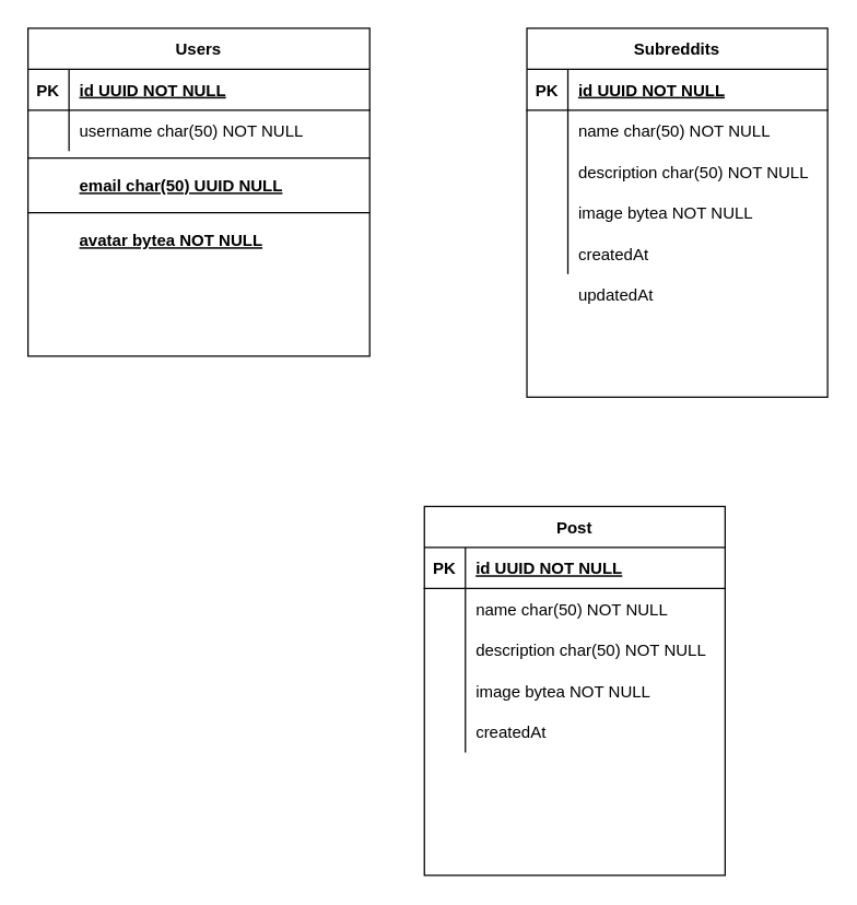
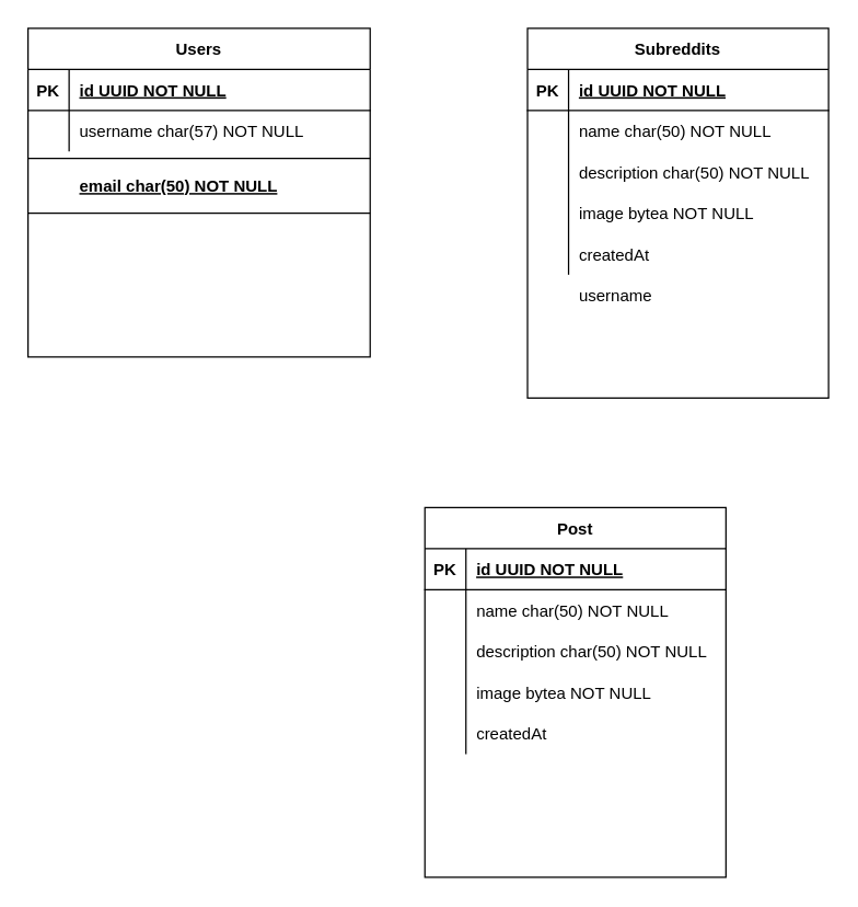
  <mxCell id="0" />
  <mxCell id="1" parent="0" />
  <mxCell id="2" value="Users" style="shape=table;startSize=30;container=1;collapsible=1;childLayout=tableLayout;fixedRows=1;rowLines=0;fontStyle=1;align=center;resizeLast=1;" parent="1" vertex="1"><mxGeometry x="20" y="20" width="250" height="240" as="geometry"><mxRectangle x="60" y="110" width="70" height="30" as="alternateBounds" /></mxGeometry></mxCell>
  <mxCell id="3" value="" style="shape=partialRectangle;collapsible=0;dropTarget=0;pointerEvents=0;fillColor=none;points=[[0,0.5],[1,0.5]];portConstraint=eastwest;top=0;left=0;right=0;bottom=1;" parent="2" vertex="1"><mxGeometry y="30" width="250" height="30" as="geometry" /></mxCell>
  <mxCell id="4" value="PK" style="shape=partialRectangle;overflow=hidden;connectable=0;fillColor=none;top=0;left=0;bottom=0;right=0;fontStyle=1;" parent="3" vertex="1"><mxGeometry width="30" height="30" as="geometry" /></mxCell>
  <mxCell id="5" value="id UUID NOT NULL " style="shape=partialRectangle;overflow=hidden;connectable=0;fillColor=none;top=0;left=0;bottom=0;right=0;align=left;spacingLeft=6;fontStyle=5;" parent="3" vertex="1"><mxGeometry x="30" width="220" height="30" as="geometry" /></mxCell>
  <mxCell id="6" value="" style="shape=partialRectangle;collapsible=0;dropTarget=0;pointerEvents=0;fillColor=none;points=[[0,0.5],[1,0.5]];portConstraint=eastwest;top=0;left=0;right=0;bottom=0;" parent="2" vertex="1"><mxGeometry y="60" width="250" height="30" as="geometry" /></mxCell>
  <mxCell id="7" value="" style="shape=partialRectangle;overflow=hidden;connectable=0;fillColor=none;top=0;left=0;bottom=0;right=0;" parent="6" vertex="1"><mxGeometry width="30" height="30" as="geometry" /></mxCell>
- <mxCell id="8" value="username char(50) NOT NULL" style="shape=partialRectangle;overflow=hidden;connectable=0;fillColor=none;top=0;left=0;bottom=0;right=0;align=left;spacingLeft=6;" parent="6" vertex="1"><mxGeometry x="30" width="220" height="30" as="geometry" /></mxCell>
+ <mxCell id="8" value="username char(57) NOT NULL" style="shape=partialRectangle;overflow=hidden;connectable=0;fillColor=none;top=0;left=0;bottom=0;right=0;align=left;spacingLeft=6;" parent="6" vertex="1"><mxGeometry x="30" width="220" height="30" as="geometry" /></mxCell>
  <mxCell id="9" value="" style="line;strokeWidth=1;rotatable=0;dashed=0;labelPosition=right;align=left;verticalAlign=middle;spacingTop=0;spacingLeft=6;points=[];portConstraint=eastwest;fillColor=none;" vertex="1" parent="1"><mxGeometry x="20" y="110" width="250" height="10" as="geometry" /></mxCell>
- <mxCell id="10" value="email char(50) UUID NULL" style="shape=partialRectangle;overflow=hidden;connectable=0;top=0;left=0;bottom=0;right=0;align=left;spacingLeft=6;fontStyle=5;fillColor=none;strokeWidth=9;" vertex="1" parent="1"><mxGeometry x="50" y="120" width="220" height="30" as="geometry" /></mxCell>
+ <mxCell id="10" value="email char(50) NOT NULL" style="shape=partialRectangle;overflow=hidden;connectable=0;top=0;left=0;bottom=0;right=0;align=left;spacingLeft=6;fontStyle=5;fillColor=none;strokeWidth=9;" vertex="1" parent="1"><mxGeometry x="50" y="120" width="220" height="30" as="geometry" /></mxCell>
  <mxCell id="11" value="" style="line;strokeWidth=1;rotatable=0;dashed=0;labelPosition=right;align=left;verticalAlign=middle;spacingTop=0;spacingLeft=6;points=[];portConstraint=eastwest;fillColor=none;" vertex="1" parent="1"><mxGeometry x="20" y="150" width="250" height="10" as="geometry" /></mxCell>
- <mxCell id="12" value="avatar bytea NOT NULL" style="shape=partialRectangle;overflow=hidden;connectable=0;top=0;left=0;bottom=0;right=0;align=left;spacingLeft=6;fontStyle=5;fillColor=none;strokeWidth=9;" vertex="1" parent="1"><mxGeometry x="50" y="160" width="220" height="30" as="geometry" /></mxCell>
  <mxCell id="13" value="Subreddits" style="shape=table;startSize=30;container=1;collapsible=1;childLayout=tableLayout;fixedRows=1;rowLines=0;fontStyle=1;align=center;resizeLast=1;strokeWidth=1;fillColor=none;" vertex="1" parent="1"><mxGeometry x="385" y="20" width="220" height="270" as="geometry" /></mxCell>
  <mxCell id="14" value="" style="shape=partialRectangle;collapsible=0;dropTarget=0;pointerEvents=0;fillColor=none;top=0;left=0;bottom=1;right=0;points=[[0,0.5],[1,0.5]];portConstraint=eastwest;" vertex="1" parent="13"><mxGeometry y="30" width="220" height="30" as="geometry" /></mxCell>
  <mxCell id="15" value="PK" style="shape=partialRectangle;connectable=0;fillColor=none;top=0;left=0;bottom=0;right=0;fontStyle=1;overflow=hidden;" vertex="1" parent="14"><mxGeometry width="30" height="30" as="geometry" /></mxCell>
  <mxCell id="16" value="id UUID NOT NULL" style="shape=partialRectangle;connectable=0;fillColor=none;top=0;left=0;bottom=0;right=0;align=left;spacingLeft=6;fontStyle=5;overflow=hidden;" vertex="1" parent="14"><mxGeometry x="30" width="190" height="30" as="geometry" /></mxCell>
  <mxCell id="17" value="" style="shape=partialRectangle;collapsible=0;dropTarget=0;pointerEvents=0;fillColor=none;top=0;left=0;bottom=0;right=0;points=[[0,0.5],[1,0.5]];portConstraint=eastwest;" vertex="1" parent="13"><mxGeometry y="60" width="220" height="30" as="geometry" /></mxCell>
  <mxCell id="18" value="" style="shape=partialRectangle;connectable=0;fillColor=none;top=0;left=0;bottom=0;right=0;editable=1;overflow=hidden;" vertex="1" parent="17"><mxGeometry width="30" height="30" as="geometry" /></mxCell>
  <mxCell id="19" value="name char(50) NOT NULL" style="shape=partialRectangle;connectable=0;fillColor=none;top=0;left=0;bottom=0;right=0;align=left;spacingLeft=6;overflow=hidden;" vertex="1" parent="17"><mxGeometry x="30" width="190" height="30" as="geometry" /></mxCell>
  <mxCell id="20" value="" style="shape=partialRectangle;collapsible=0;dropTarget=0;pointerEvents=0;fillColor=none;top=0;left=0;bottom=0;right=0;points=[[0,0.5],[1,0.5]];portConstraint=eastwest;" vertex="1" parent="13"><mxGeometry y="90" width="220" height="30" as="geometry" /></mxCell>
  <mxCell id="21" value="" style="shape=partialRectangle;connectable=0;fillColor=none;top=0;left=0;bottom=0;right=0;editable=1;overflow=hidden;" vertex="1" parent="20"><mxGeometry width="30" height="30" as="geometry" /></mxCell>
  <mxCell id="22" value="description char(50) NOT NULL" style="shape=partialRectangle;connectable=0;fillColor=none;top=0;left=0;bottom=0;right=0;align=left;spacingLeft=6;overflow=hidden;" vertex="1" parent="20"><mxGeometry x="30" width="190" height="30" as="geometry" /></mxCell>
  <mxCell id="23" value="" style="shape=partialRectangle;collapsible=0;dropTarget=0;pointerEvents=0;fillColor=none;top=0;left=0;bottom=0;right=0;points=[[0,0.5],[1,0.5]];portConstraint=eastwest;" vertex="1" parent="13"><mxGeometry y="120" width="220" height="30" as="geometry" /></mxCell>
  <mxCell id="24" value="" style="shape=partialRectangle;connectable=0;fillColor=none;top=0;left=0;bottom=0;right=0;editable=1;overflow=hidden;" vertex="1" parent="23"><mxGeometry width="30" height="30" as="geometry" /></mxCell>
  <mxCell id="25" value="image bytea NOT NULL" style="shape=partialRectangle;connectable=0;fillColor=none;top=0;left=0;bottom=0;right=0;align=left;spacingLeft=6;overflow=hidden;" vertex="1" parent="23"><mxGeometry x="30" width="190" height="30" as="geometry" /></mxCell>
  <mxCell id="26" value="" style="shape=partialRectangle;collapsible=0;dropTarget=0;pointerEvents=0;fillColor=none;top=0;left=0;bottom=0;right=0;points=[[0,0.5],[1,0.5]];portConstraint=eastwest;" vertex="1" parent="13"><mxGeometry y="150" width="220" height="30" as="geometry" /></mxCell>
  <mxCell id="27" value="" style="shape=partialRectangle;connectable=0;fillColor=none;top=0;left=0;bottom=0;right=0;editable=1;overflow=hidden;" vertex="1" parent="26"><mxGeometry width="30" height="30" as="geometry" /></mxCell>
  <mxCell id="28" value="createdAt " style="shape=partialRectangle;connectable=0;fillColor=none;top=0;left=0;bottom=0;right=0;align=left;spacingLeft=6;overflow=hidden;" vertex="1" parent="26"><mxGeometry x="30" width="190" height="30" as="geometry" /></mxCell>
  <mxCell id="29" value="" style="shape=partialRectangle;collapsible=0;dropTarget=0;pointerEvents=0;fillColor=none;top=0;left=0;bottom=0;right=0;points=[[0,0.5],[1,0.5]];portConstraint=eastwest;" vertex="1" parent="1"><mxGeometry x="385" y="200" width="220" height="30" as="geometry" /></mxCell>
  <mxCell id="30" value="" style="shape=partialRectangle;connectable=0;fillColor=none;top=0;left=0;bottom=0;right=0;editable=1;overflow=hidden;" vertex="1" parent="29"><mxGeometry width="30" height="30" as="geometry" /></mxCell>
- <mxCell id="31" value="updatedAt" style="shape=partialRectangle;connectable=0;fillColor=none;top=0;left=0;bottom=0;right=0;align=left;spacingLeft=6;overflow=hidden;" vertex="1" parent="29"><mxGeometry x="30" width="190" height="30" as="geometry" /></mxCell>
+ <mxCell id="31" value="username" style="shape=partialRectangle;connectable=0;fillColor=none;top=0;left=0;bottom=0;right=0;align=left;spacingLeft=6;overflow=hidden;" vertex="1" parent="29"><mxGeometry x="30" width="190" height="30" as="geometry" /></mxCell>
  <mxCell id="32" value="Post" style="shape=table;startSize=30;container=1;collapsible=1;childLayout=tableLayout;fixedRows=1;rowLines=0;fontStyle=1;align=center;resizeLast=1;strokeWidth=1;fillColor=none;" vertex="1" parent="1"><mxGeometry x="310" y="370" width="220" height="270" as="geometry" /></mxCell>
  <mxCell id="33" value="" style="shape=partialRectangle;collapsible=0;dropTarget=0;pointerEvents=0;fillColor=none;top=0;left=0;bottom=1;right=0;points=[[0,0.5],[1,0.5]];portConstraint=eastwest;" vertex="1" parent="32"><mxGeometry y="30" width="220" height="30" as="geometry" /></mxCell>
  <mxCell id="34" value="PK" style="shape=partialRectangle;connectable=0;fillColor=none;top=0;left=0;bottom=0;right=0;fontStyle=1;overflow=hidden;" vertex="1" parent="33"><mxGeometry width="30" height="30" as="geometry" /></mxCell>
  <mxCell id="35" value="id UUID NOT NULL" style="shape=partialRectangle;connectable=0;fillColor=none;top=0;left=0;bottom=0;right=0;align=left;spacingLeft=6;fontStyle=5;overflow=hidden;" vertex="1" parent="33"><mxGeometry x="30" width="190" height="30" as="geometry" /></mxCell>
  <mxCell id="36" value="" style="shape=partialRectangle;collapsible=0;dropTarget=0;pointerEvents=0;fillColor=none;top=0;left=0;bottom=0;right=0;points=[[0,0.5],[1,0.5]];portConstraint=eastwest;" vertex="1" parent="32"><mxGeometry y="60" width="220" height="30" as="geometry" /></mxCell>
  <mxCell id="37" value="" style="shape=partialRectangle;connectable=0;fillColor=none;top=0;left=0;bottom=0;right=0;editable=1;overflow=hidden;" vertex="1" parent="36"><mxGeometry width="30" height="30" as="geometry" /></mxCell>
  <mxCell id="38" value="name char(50) NOT NULL" style="shape=partialRectangle;connectable=0;fillColor=none;top=0;left=0;bottom=0;right=0;align=left;spacingLeft=6;overflow=hidden;" vertex="1" parent="36"><mxGeometry x="30" width="190" height="30" as="geometry" /></mxCell>
  <mxCell id="39" value="" style="shape=partialRectangle;collapsible=0;dropTarget=0;pointerEvents=0;fillColor=none;top=0;left=0;bottom=0;right=0;points=[[0,0.5],[1,0.5]];portConstraint=eastwest;" vertex="1" parent="32"><mxGeometry y="90" width="220" height="30" as="geometry" /></mxCell>
  <mxCell id="40" value="" style="shape=partialRectangle;connectable=0;fillColor=none;top=0;left=0;bottom=0;right=0;editable=1;overflow=hidden;" vertex="1" parent="39"><mxGeometry width="30" height="30" as="geometry" /></mxCell>
  <mxCell id="41" value="description char(50) NOT NULL" style="shape=partialRectangle;connectable=0;fillColor=none;top=0;left=0;bottom=0;right=0;align=left;spacingLeft=6;overflow=hidden;" vertex="1" parent="39"><mxGeometry x="30" width="190" height="30" as="geometry" /></mxCell>
  <mxCell id="42" value="" style="shape=partialRectangle;collapsible=0;dropTarget=0;pointerEvents=0;fillColor=none;top=0;left=0;bottom=0;right=0;points=[[0,0.5],[1,0.5]];portConstraint=eastwest;" vertex="1" parent="32"><mxGeometry y="120" width="220" height="30" as="geometry" /></mxCell>
  <mxCell id="43" value="" style="shape=partialRectangle;connectable=0;fillColor=none;top=0;left=0;bottom=0;right=0;editable=1;overflow=hidden;" vertex="1" parent="42"><mxGeometry width="30" height="30" as="geometry" /></mxCell>
  <mxCell id="44" value="image bytea NOT NULL" style="shape=partialRectangle;connectable=0;fillColor=none;top=0;left=0;bottom=0;right=0;align=left;spacingLeft=6;overflow=hidden;" vertex="1" parent="42"><mxGeometry x="30" width="190" height="30" as="geometry" /></mxCell>
  <mxCell id="45" value="" style="shape=partialRectangle;collapsible=0;dropTarget=0;pointerEvents=0;fillColor=none;top=0;left=0;bottom=0;right=0;points=[[0,0.5],[1,0.5]];portConstraint=eastwest;" vertex="1" parent="32"><mxGeometry y="150" width="220" height="30" as="geometry" /></mxCell>
  <mxCell id="46" value="" style="shape=partialRectangle;connectable=0;fillColor=none;top=0;left=0;bottom=0;right=0;editable=1;overflow=hidden;" vertex="1" parent="45"><mxGeometry width="30" height="30" as="geometry" /></mxCell>
  <mxCell id="47" value="createdAt " style="shape=partialRectangle;connectable=0;fillColor=none;top=0;left=0;bottom=0;right=0;align=left;spacingLeft=6;overflow=hidden;" vertex="1" parent="45"><mxGeometry x="30" width="190" height="30" as="geometry" /></mxCell>
